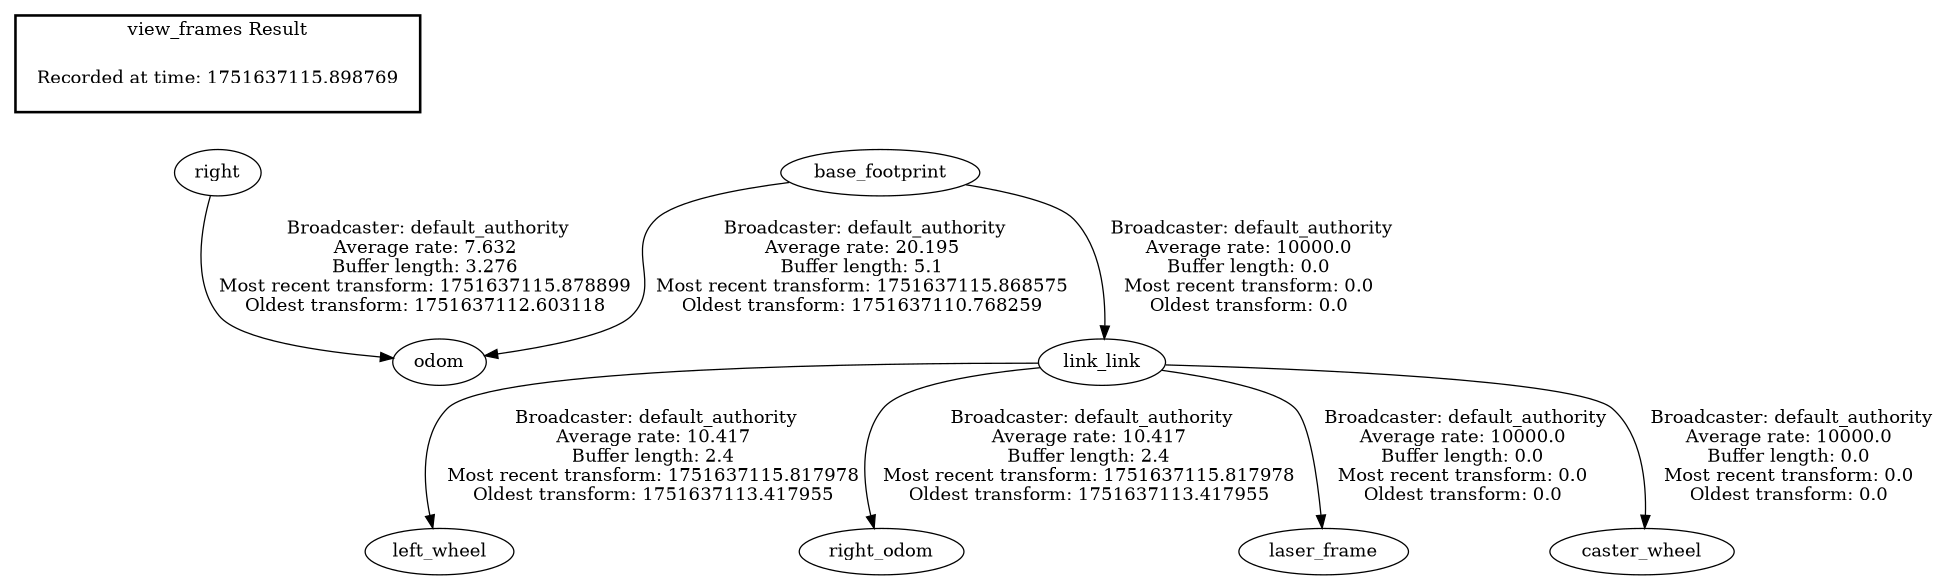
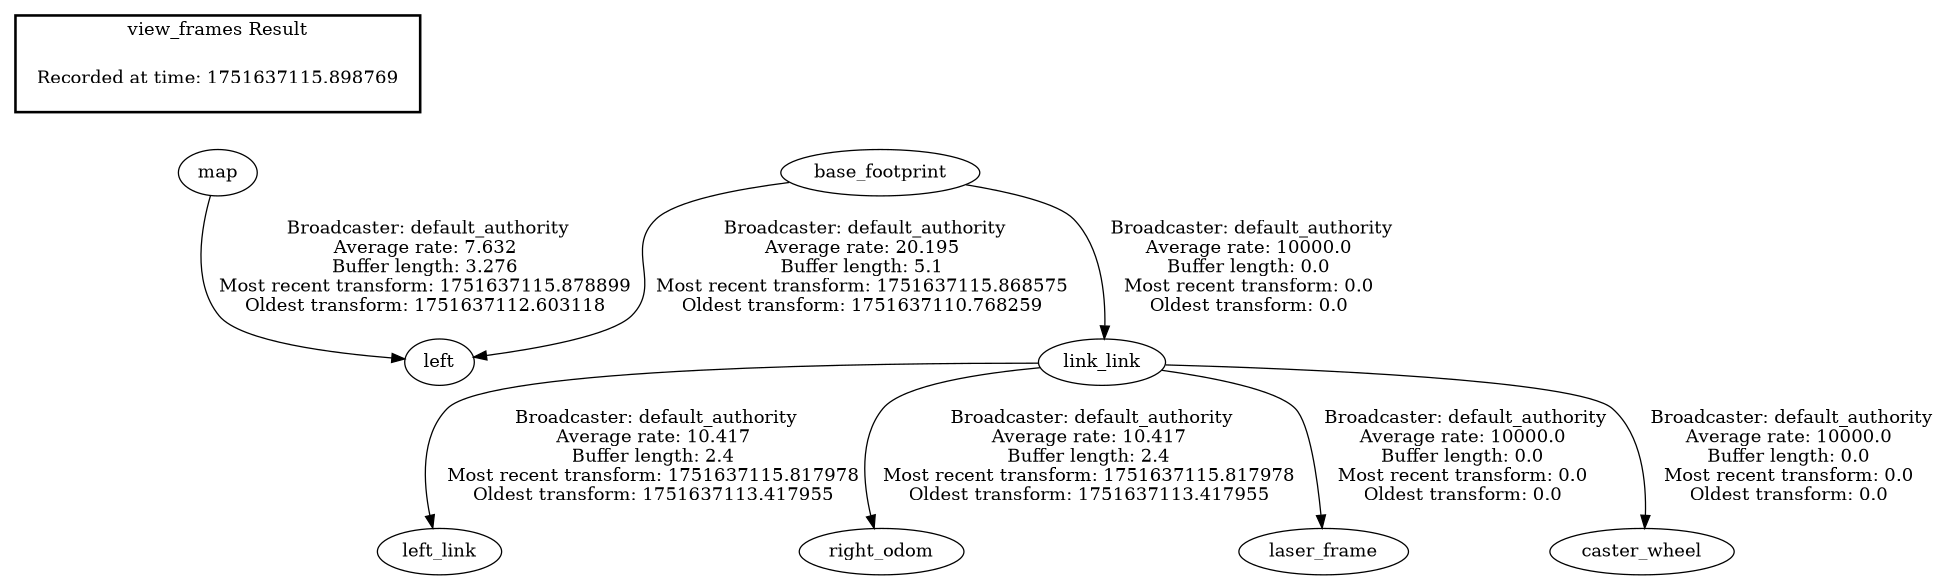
  digraph {
    n1 [label="Recorded at time: 1751637115.898769" shape=plaintext]
-   map [label=right]
+   map
    base_footprint
-   odom
+   odom [label=left]
    n5 [label=link_link]
-   left_wheel
+   left_wheel [label=left_link]
    n7 [label=right_odom]
    laser_frame
    caster_wheel
    subgraph cluster_1 {
      color=black
      label="view_frames Result"
      style=bold
      n1
    }
    n1 -> map [style=invis]
    map -> odom [label=" Broadcaster: default_authority\nAverage rate: 7.632\nBuffer length: 3.276\nMost recent transform: 1751637115.878899\nOldest transform: 1751637112.603118\n"]
    base_footprint -> odom [label=" Broadcaster: default_authority\nAverage rate: 20.195\nBuffer length: 5.1\nMost recent transform: 1751637115.868575\nOldest transform: 1751637110.768259\n"]
    base_footprint -> n5 [label=" Broadcaster: default_authority\nAverage rate: 10000.0\nBuffer length: 0.0\nMost recent transform: 0.0\nOldest transform: 0.0\n"]
    n5 -> left_wheel [label=" Broadcaster: default_authority\nAverage rate: 10.417\nBuffer length: 2.4\nMost recent transform: 1751637115.817978\nOldest transform: 1751637113.417955\n"]
    n5 -> n7 [label=" Broadcaster: default_authority\nAverage rate: 10.417\nBuffer length: 2.4\nMost recent transform: 1751637115.817978\nOldest transform: 1751637113.417955\n"]
    n5 -> laser_frame [label=" Broadcaster: default_authority\nAverage rate: 10000.0\nBuffer length: 0.0\nMost recent transform: 0.0\nOldest transform: 0.0\n"]
    n5 -> caster_wheel [label=" Broadcaster: default_authority\nAverage rate: 10000.0\nBuffer length: 0.0\nMost recent transform: 0.0\nOldest transform: 0.0\n"]
  }
